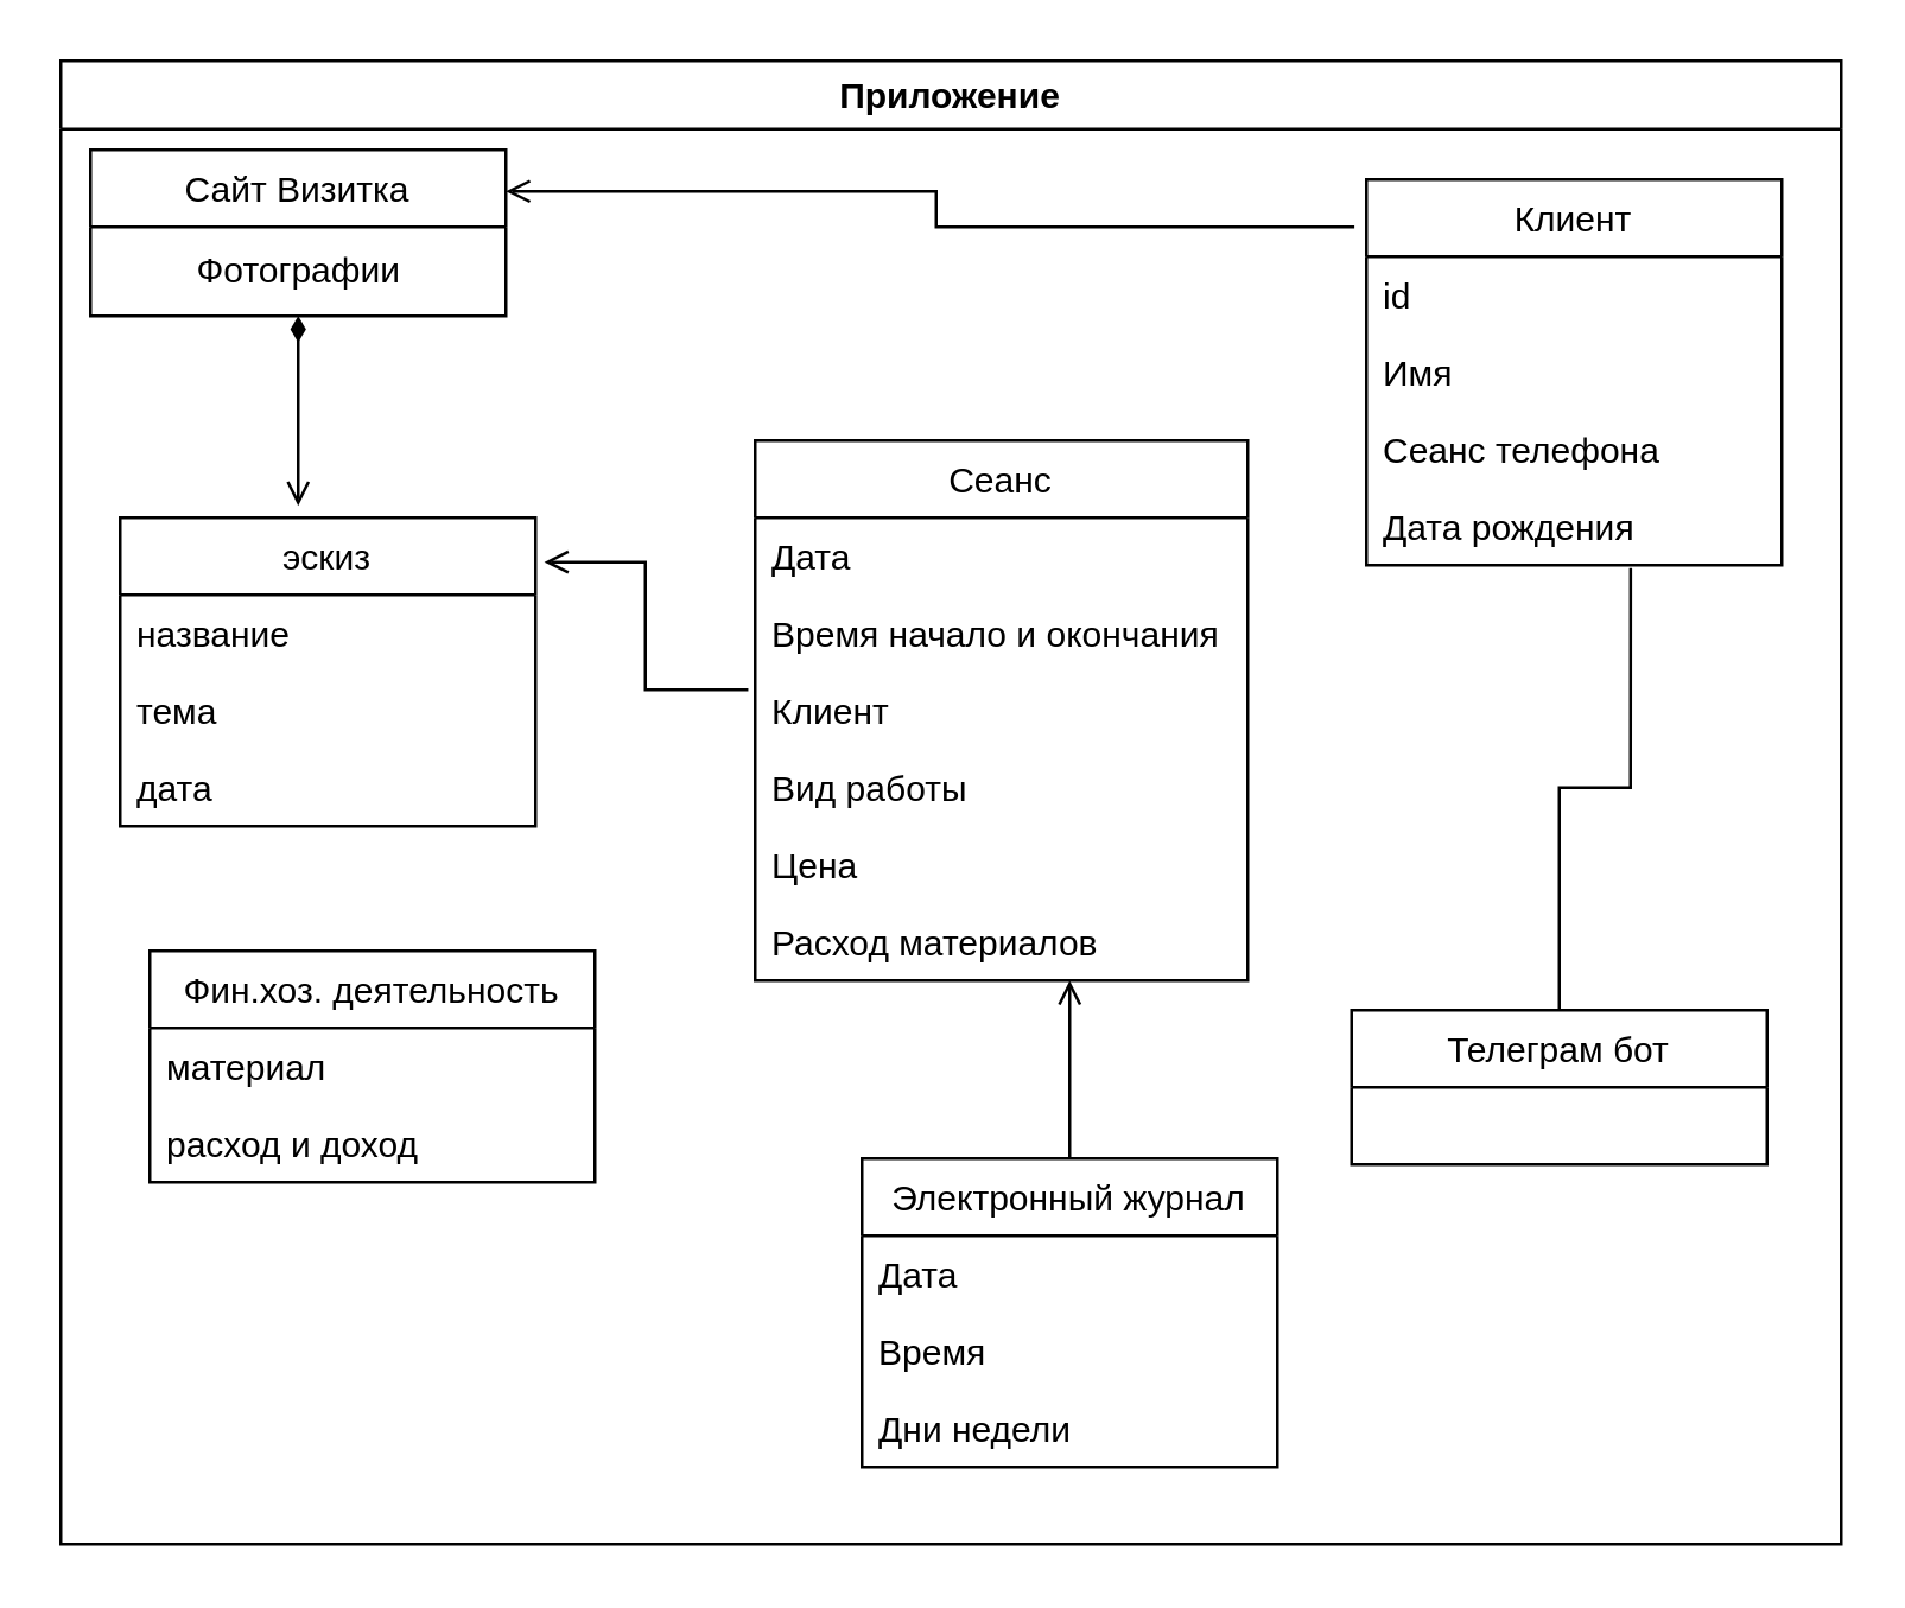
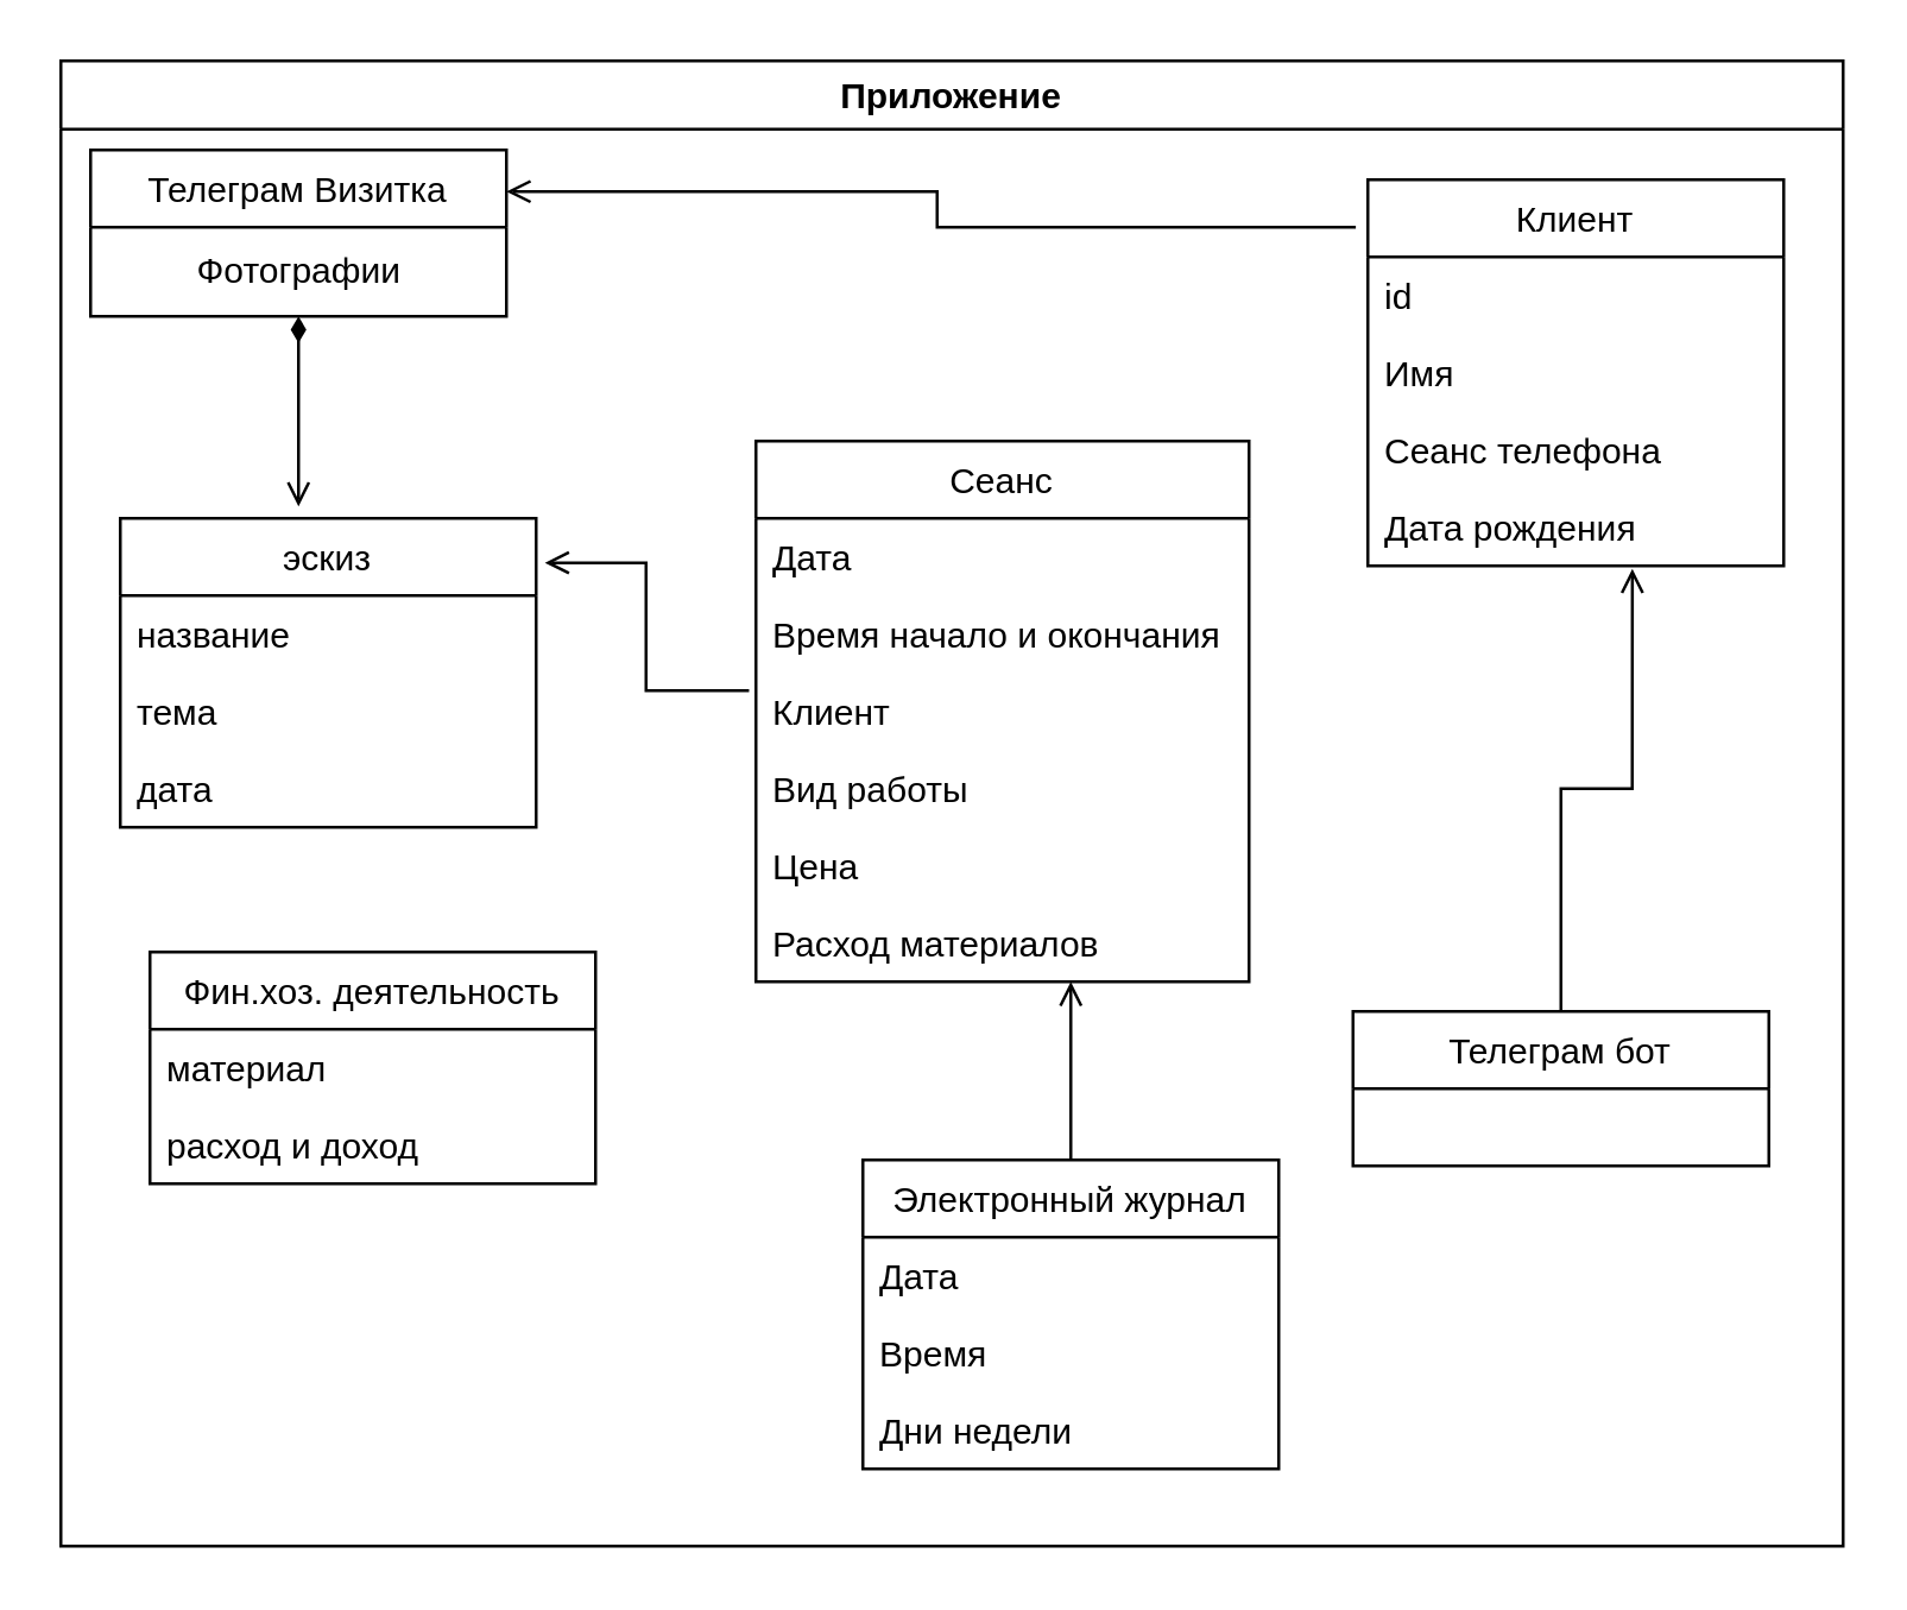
  <mxCell id="0" />
  <mxCell id="1" parent="0" />
  <mxCell id="2" value="Приложение" style="swimlane;" vertex="1" parent="1"><mxGeometry x="20" y="20" width="600" height="500" as="geometry" /></mxCell>
  <mxCell id="3" value="эскиз" style="swimlane;fontStyle=0;childLayout=stackLayout;horizontal=1;startSize=26;fillColor=none;horizontalStack=0;resizeParent=1;resizeParentMax=0;resizeLast=0;collapsible=1;marginBottom=0;" vertex="1" parent="2"><mxGeometry x="20" y="154" width="140" height="104" as="geometry" /></mxCell>
  <mxCell id="4" value="название&#10;" style="text;strokeColor=none;fillColor=none;align=left;verticalAlign=top;spacingLeft=4;spacingRight=4;overflow=hidden;rotatable=0;points=[[0,0.5],[1,0.5]];portConstraint=eastwest;" vertex="1" parent="3"><mxGeometry y="26" width="140" height="26" as="geometry" /></mxCell>
  <mxCell id="5" value="тема" style="text;strokeColor=none;fillColor=none;align=left;verticalAlign=top;spacingLeft=4;spacingRight=4;overflow=hidden;rotatable=0;points=[[0,0.5],[1,0.5]];portConstraint=eastwest;" vertex="1" parent="3"><mxGeometry y="52" width="140" height="26" as="geometry" /></mxCell>
  <mxCell id="6" value="дата " style="text;strokeColor=none;fillColor=none;align=left;verticalAlign=top;spacingLeft=4;spacingRight=4;overflow=hidden;rotatable=0;points=[[0,0.5],[1,0.5]];portConstraint=eastwest;" vertex="1" parent="3"><mxGeometry y="78" width="140" height="26" as="geometry" /></mxCell>
  <mxCell id="7" value="Сеанс" style="swimlane;fontStyle=0;childLayout=stackLayout;horizontal=1;startSize=26;fillColor=none;horizontalStack=0;resizeParent=1;resizeParentMax=0;resizeLast=0;collapsible=1;marginBottom=0;" vertex="1" parent="2"><mxGeometry x="234" y="128" width="166" height="182" as="geometry" /></mxCell>
  <mxCell id="8" value="Дата&#10;" style="text;strokeColor=none;fillColor=none;align=left;verticalAlign=top;spacingLeft=4;spacingRight=4;overflow=hidden;rotatable=0;points=[[0,0.5],[1,0.5]];portConstraint=eastwest;" vertex="1" parent="7"><mxGeometry y="26" width="166" height="26" as="geometry" /></mxCell>
  <mxCell id="9" value="Время начало и окончания" style="text;strokeColor=none;fillColor=none;align=left;verticalAlign=top;spacingLeft=4;spacingRight=4;overflow=hidden;rotatable=0;points=[[0,0.5],[1,0.5]];portConstraint=eastwest;" vertex="1" parent="7"><mxGeometry y="52" width="166" height="26" as="geometry" /></mxCell>
  <mxCell id="10" value="Клиент" style="text;strokeColor=none;fillColor=none;align=left;verticalAlign=top;spacingLeft=4;spacingRight=4;overflow=hidden;rotatable=0;points=[[0,0.5],[1,0.5]];portConstraint=eastwest;" vertex="1" parent="7"><mxGeometry y="78" width="166" height="26" as="geometry" /></mxCell>
  <mxCell id="11" value="Вид работы" style="text;strokeColor=none;fillColor=none;align=left;verticalAlign=top;spacingLeft=4;spacingRight=4;overflow=hidden;rotatable=0;points=[[0,0.5],[1,0.5]];portConstraint=eastwest;" vertex="1" parent="7"><mxGeometry y="104" width="166" height="26" as="geometry" /></mxCell>
  <mxCell id="12" value="Цена" style="text;strokeColor=none;fillColor=none;align=left;verticalAlign=top;spacingLeft=4;spacingRight=4;overflow=hidden;rotatable=0;points=[[0,0.5],[1,0.5]];portConstraint=eastwest;" vertex="1" parent="7"><mxGeometry y="130" width="166" height="26" as="geometry" /></mxCell>
  <mxCell id="13" value="Расход материалов" style="text;strokeColor=none;fillColor=none;align=left;verticalAlign=top;spacingLeft=4;spacingRight=4;overflow=hidden;rotatable=0;points=[[0,0.5],[1,0.5]];portConstraint=eastwest;" vertex="1" parent="7"><mxGeometry y="156" width="166" height="26" as="geometry" /></mxCell>
  <mxCell id="14" style="edgeStyle=orthogonalEdgeStyle;rounded=0;orthogonalLoop=1;jettySize=auto;html=1;exitX=0.5;exitY=1;exitDx=0;exitDy=0;startArrow=diamondThin;startFill=1;endArrow=open;endFill=0;" edge="1" parent="2" source="15"><mxGeometry relative="1" as="geometry"><mxPoint x="80" y="150" as="targetPoint" /></mxGeometry></mxCell>
- <mxCell id="15" value="Сайт Визитка" style="swimlane;fontStyle=0;childLayout=stackLayout;horizontal=1;startSize=26;fillColor=none;horizontalStack=0;resizeParent=1;resizeParentMax=0;resizeLast=0;collapsible=1;marginBottom=0;" vertex="1" parent="2"><mxGeometry x="10" y="30" width="140" height="56" as="geometry" /></mxCell>
+ <mxCell id="15" value="Телеграм Визитка" style="swimlane;fontStyle=0;childLayout=stackLayout;horizontal=1;startSize=26;fillColor=none;horizontalStack=0;resizeParent=1;resizeParentMax=0;resizeLast=0;collapsible=1;marginBottom=0;" vertex="1" parent="2"><mxGeometry x="10" y="30" width="140" height="56" as="geometry" /></mxCell>
  <mxCell id="16" value="Фотографии" style="text;html=1;align=center;verticalAlign=middle;resizable=0;points=[];autosize=1;strokeColor=none;fillColor=none;" vertex="1" parent="15"><mxGeometry y="26" width="140" height="30" as="geometry" /></mxCell>
  <mxCell id="17" style="edgeStyle=orthogonalEdgeStyle;rounded=0;orthogonalLoop=1;jettySize=auto;html=1;exitX=-0.014;exitY=0.231;exitDx=0;exitDy=0;entryX=1.021;entryY=0.144;entryDx=0;entryDy=0;startArrow=none;startFill=0;exitPerimeter=0;endArrow=open;endFill=0;entryPerimeter=0;" edge="1" parent="2" source="10" target="3"><mxGeometry relative="1" as="geometry" /></mxCell>
  <mxCell id="18" value="Фин.хоз. деятельность" style="swimlane;fontStyle=0;childLayout=stackLayout;horizontal=1;startSize=26;fillColor=none;horizontalStack=0;resizeParent=1;resizeParentMax=0;resizeLast=0;collapsible=1;marginBottom=0;" vertex="1" parent="2"><mxGeometry x="30" y="300" width="150" height="78" as="geometry" /></mxCell>
  <mxCell id="19" value="материал " style="text;strokeColor=none;fillColor=none;align=left;verticalAlign=top;spacingLeft=4;spacingRight=4;overflow=hidden;rotatable=0;points=[[0,0.5],[1,0.5]];portConstraint=eastwest;" vertex="1" parent="18"><mxGeometry y="26" width="150" height="26" as="geometry" /></mxCell>
  <mxCell id="20" value="расход и доход" style="text;strokeColor=none;fillColor=none;align=left;verticalAlign=top;spacingLeft=4;spacingRight=4;overflow=hidden;rotatable=0;points=[[0,0.5],[1,0.5]];portConstraint=eastwest;" vertex="1" parent="18"><mxGeometry y="52" width="150" height="26" as="geometry" /></mxCell>
  <mxCell id="21" value="Клиент" style="swimlane;fontStyle=0;childLayout=stackLayout;horizontal=1;startSize=26;fillColor=none;horizontalStack=0;resizeParent=1;resizeParentMax=0;resizeLast=0;collapsible=1;marginBottom=0;" vertex="1" parent="2"><mxGeometry x="440" y="40" width="140" height="130" as="geometry" /></mxCell>
  <mxCell id="22" value="id " style="text;strokeColor=none;fillColor=none;align=left;verticalAlign=top;spacingLeft=4;spacingRight=4;overflow=hidden;rotatable=0;points=[[0,0.5],[1,0.5]];portConstraint=eastwest;" vertex="1" parent="21"><mxGeometry y="26" width="140" height="26" as="geometry" /></mxCell>
  <mxCell id="23" value="Имя&#10;" style="text;strokeColor=none;fillColor=none;align=left;verticalAlign=top;spacingLeft=4;spacingRight=4;overflow=hidden;rotatable=0;points=[[0,0.5],[1,0.5]];portConstraint=eastwest;" vertex="1" parent="21"><mxGeometry y="52" width="140" height="26" as="geometry" /></mxCell>
  <mxCell id="24" value="Сеанс телефона" style="text;strokeColor=none;fillColor=none;align=left;verticalAlign=top;spacingLeft=4;spacingRight=4;overflow=hidden;rotatable=0;points=[[0,0.5],[1,0.5]];portConstraint=eastwest;" vertex="1" parent="21"><mxGeometry y="78" width="140" height="26" as="geometry" /></mxCell>
  <mxCell id="25" value="Дата рождения" style="text;strokeColor=none;fillColor=none;align=left;verticalAlign=top;spacingLeft=4;spacingRight=4;overflow=hidden;rotatable=0;points=[[0,0.5],[1,0.5]];portConstraint=eastwest;" vertex="1" parent="21"><mxGeometry y="104" width="140" height="26" as="geometry" /></mxCell>
  <mxCell id="26" style="edgeStyle=orthogonalEdgeStyle;rounded=0;orthogonalLoop=1;jettySize=auto;html=1;exitX=-0.029;exitY=0.123;exitDx=0;exitDy=0;entryX=1;entryY=0.25;entryDx=0;entryDy=0;startArrow=none;startFill=0;endArrow=open;endFill=0;exitPerimeter=0;" edge="1" parent="2" source="21" target="15"><mxGeometry relative="1" as="geometry" /></mxCell>
  <mxCell id="27" value="Телеграм бот" style="swimlane;fontStyle=0;childLayout=stackLayout;horizontal=1;startSize=26;fillColor=none;horizontalStack=0;resizeParent=1;resizeParentMax=0;resizeLast=0;collapsible=1;marginBottom=0;" vertex="1" parent="2"><mxGeometry x="435" y="320" width="140" height="52" as="geometry" /></mxCell>
- <mxCell id="28" style="edgeStyle=orthogonalEdgeStyle;rounded=0;orthogonalLoop=1;jettySize=auto;html=1;exitX=0.5;exitY=0;exitDx=0;exitDy=0;entryX=0.636;entryY=1.038;entryDx=0;entryDy=0;entryPerimeter=0;startArrow=none;startFill=0;endArrow=none;endFill=0;" edge="1" parent="2" source="27" target="25"><mxGeometry relative="1" as="geometry" /></mxCell>
+ <mxCell id="28" style="edgeStyle=orthogonalEdgeStyle;rounded=0;orthogonalLoop=1;jettySize=auto;html=1;exitX=0.5;exitY=0;exitDx=0;exitDy=0;entryX=0.636;entryY=1.038;entryDx=0;entryDy=0;entryPerimeter=0;startArrow=none;startFill=0;endArrow=open;endFill=0;" edge="1" parent="2" source="27" target="25"><mxGeometry relative="1" as="geometry" /></mxCell>
  <mxCell id="29" value="Электронный журнал" style="swimlane;fontStyle=0;childLayout=stackLayout;horizontal=1;startSize=26;fillColor=none;horizontalStack=0;resizeParent=1;resizeParentMax=0;resizeLast=0;collapsible=1;marginBottom=0;" vertex="1" parent="2"><mxGeometry x="270" y="370" width="140" height="104" as="geometry" /></mxCell>
  <mxCell id="30" value="Дата&#10;" style="text;strokeColor=none;fillColor=none;align=left;verticalAlign=top;spacingLeft=4;spacingRight=4;overflow=hidden;rotatable=0;points=[[0,0.5],[1,0.5]];portConstraint=eastwest;" vertex="1" parent="29"><mxGeometry y="26" width="140" height="26" as="geometry" /></mxCell>
  <mxCell id="31" value="Время" style="text;strokeColor=none;fillColor=none;align=left;verticalAlign=top;spacingLeft=4;spacingRight=4;overflow=hidden;rotatable=0;points=[[0,0.5],[1,0.5]];portConstraint=eastwest;" vertex="1" parent="29"><mxGeometry y="52" width="140" height="26" as="geometry" /></mxCell>
  <mxCell id="32" value="Дни недели" style="text;strokeColor=none;fillColor=none;align=left;verticalAlign=top;spacingLeft=4;spacingRight=4;overflow=hidden;rotatable=0;points=[[0,0.5],[1,0.5]];portConstraint=eastwest;" vertex="1" parent="29"><mxGeometry y="78" width="140" height="26" as="geometry" /></mxCell>
  <mxCell id="33" style="edgeStyle=orthogonalEdgeStyle;rounded=0;orthogonalLoop=1;jettySize=auto;html=1;exitX=0.5;exitY=0;exitDx=0;exitDy=0;startArrow=none;startFill=0;endArrow=open;endFill=0;curved=1;" edge="1" parent="2" source="29"><mxGeometry relative="1" as="geometry"><mxPoint x="340" y="310" as="targetPoint" /></mxGeometry></mxCell>
